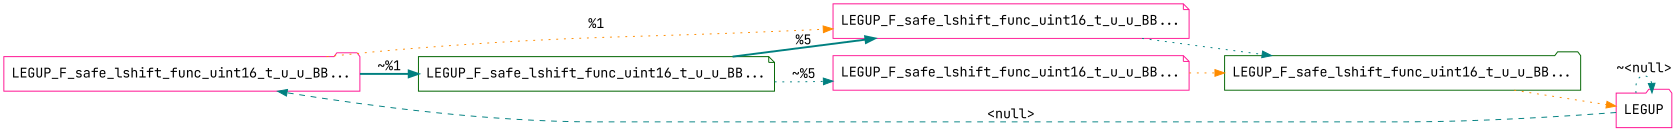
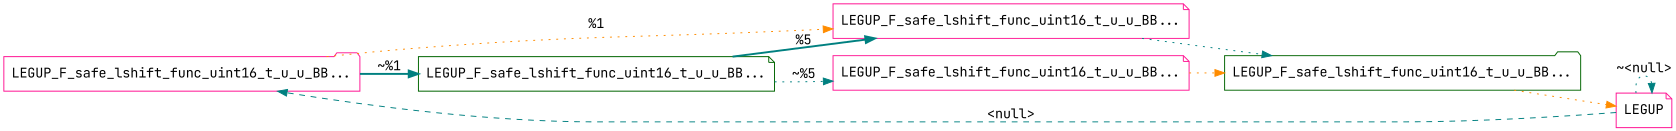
  digraph {
    rankdir=LR
    fontname="JetBrains Mono"
    node [color=deeppink shape=folder fontname="JetBrains Mono"]
    edge [color=teal style=dotted fontname="JetBrains Mono"]
    n1 [label="LEGUP_F_safe_lshift_func_uint16_t_u_u_BB..."]
    n2 [label="LEGUP_F_safe_lshift_func_uint16_t_u_u_BB..." shape=note]
    n3 [label="LEGUP_F_safe_lshift_func_uint16_t_u_u_BB..." color=darkgreen shape=note]
-   n4 [label=LEGUP]
+   n4 [label=LEGUP shape=note]
    n5 [label="LEGUP_F_safe_lshift_func_uint16_t_u_u_BB..." color=darkgreen]
    n6 [label="LEGUP_F_safe_lshift_func_uint16_t_u_u_BB..." shape=note]
    n1 -> n2 [label="%1" color=darkorange]
    n1 -> n3 [label="~%1" style=bold]
    n2 -> n5
    n3 -> n2 [label="%5" style=bold]
    n3 -> n6 [label="~%5"]
    n4 -> n1 [label="<null>" style=dashed]
    n4 -> n4 [label="~<null>"]
    n5 -> n4 [color=darkorange]
    n6 -> n5 [color=darkorange]
  }
